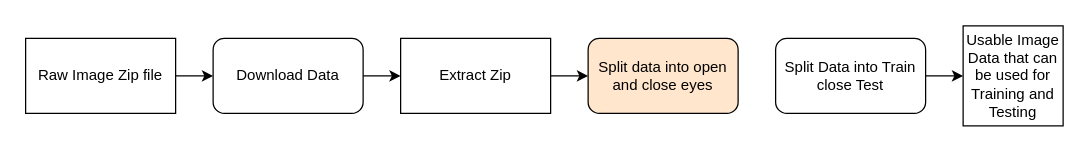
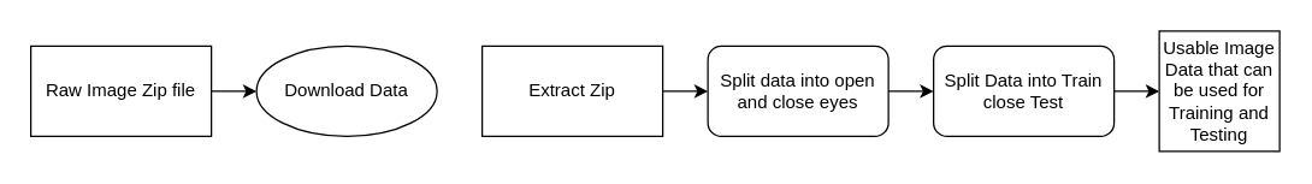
  <mxCell id="0" />
  <mxCell id="1" parent="0" />
  <mxCell id="2" value="" style="group" vertex="1" connectable="0" parent="1"><mxGeometry x="20" y="20" width="830" height="80" as="geometry" /></mxCell>
- <mxCell id="3" value="Download Data" style="rounded=1;whiteSpace=wrap;html=1;movable=1;resizable=1;rotatable=1;deletable=1;editable=1;locked=0;connectable=1;" vertex="1" parent="2"><mxGeometry x="150" y="10" width="120" height="60" as="geometry" /></mxCell>
+ <mxCell id="3" value="Download Data" style="ellipse;whiteSpace=wrap;html=1;movable=1;resizable=1;rotatable=1;deletable=1;editable=1;locked=0;connectable=1;" vertex="1" parent="2"><mxGeometry x="150" y="10" width="120" height="60" as="geometry" /></mxCell>
  <mxCell id="4" value="&lt;div&gt;Extract Zip&lt;/div&gt;" style="whiteSpace=wrap;html=1;movable=1;resizable=1;rotatable=1;deletable=1;editable=1;locked=0;connectable=1;rounded=0;" vertex="1" parent="2"><mxGeometry x="300" y="10" width="120" height="60" as="geometry" /></mxCell>
- <mxCell id="5" style="edgeStyle=orthogonalEdgeStyle;rounded=0;orthogonalLoop=1;jettySize=auto;html=1;entryX=0;entryY=0.5;entryDx=0;entryDy=0;movable=1;resizable=1;rotatable=1;deletable=1;editable=1;locked=0;connectable=1;" edge="1" parent="2" source="3" target="4"><mxGeometry relative="1" as="geometry" /></mxCell>
- <mxCell id="6" value="Split data into open and close eyes" style="rounded=1;whiteSpace=wrap;html=1;movable=1;resizable=1;rotatable=1;deletable=1;editable=1;locked=0;connectable=1;fillColor=#ffe6cc;" vertex="1" parent="2"><mxGeometry x="450" y="10" width="120" height="60" as="geometry" /></mxCell>
+ <mxCell id="6" value="Split data into open and close eyes" style="rounded=1;whiteSpace=wrap;html=1;movable=1;resizable=1;rotatable=1;deletable=1;editable=1;locked=0;connectable=1;" vertex="1" parent="2"><mxGeometry x="450" y="10" width="120" height="60" as="geometry" /></mxCell>
  <mxCell id="7" style="edgeStyle=orthogonalEdgeStyle;rounded=0;orthogonalLoop=1;jettySize=auto;html=1;movable=1;resizable=1;rotatable=1;deletable=1;editable=1;locked=0;connectable=1;" edge="1" parent="2" source="4" target="6"><mxGeometry relative="1" as="geometry" /></mxCell>
  <mxCell id="8" value="Split Data into Train close Test" style="rounded=1;whiteSpace=wrap;html=1;movable=1;resizable=1;rotatable=1;deletable=1;editable=1;locked=0;connectable=1;" vertex="1" parent="2"><mxGeometry x="600" y="10" width="120" height="60" as="geometry" /></mxCell>
+ <mxCell id="9" style="edgeStyle=orthogonalEdgeStyle;rounded=0;orthogonalLoop=1;jettySize=auto;html=1;entryX=0;entryY=0.5;entryDx=0;entryDy=0;movable=1;resizable=1;rotatable=1;deletable=1;editable=1;locked=0;connectable=1;" edge="1" parent="2" source="6" target="8"><mxGeometry relative="1" as="geometry" /></mxCell>
  <mxCell id="10" style="edgeStyle=orthogonalEdgeStyle;rounded=0;orthogonalLoop=1;jettySize=auto;html=1;entryX=0;entryY=0.5;entryDx=0;entryDy=0;movable=1;resizable=1;rotatable=1;deletable=1;editable=1;locked=0;connectable=1;" edge="1" parent="2" source="11" target="3"><mxGeometry relative="1" as="geometry" /></mxCell>
  <mxCell id="11" value="&lt;div&gt;Raw Image Zip file&lt;/div&gt;" style="rounded=0;whiteSpace=wrap;html=1;movable=1;resizable=1;rotatable=1;deletable=1;editable=1;locked=0;connectable=1;" vertex="1" parent="2"><mxGeometry y="10" width="120" height="60" as="geometry" /></mxCell>
  <mxCell id="12" value="Usable Image Data that can be used for Training and Testing" style="whiteSpace=wrap;html=1;aspect=fixed;movable=1;resizable=1;rotatable=1;deletable=1;editable=1;locked=0;connectable=1;" vertex="1" parent="2"><mxGeometry x="750" width="80" height="80" as="geometry" /></mxCell>
  <mxCell id="13" style="edgeStyle=orthogonalEdgeStyle;rounded=0;orthogonalLoop=1;jettySize=auto;html=1;entryX=0;entryY=0.5;entryDx=0;entryDy=0;movable=1;resizable=1;rotatable=1;deletable=1;editable=1;locked=0;connectable=1;" edge="1" parent="2" source="8" target="12"><mxGeometry relative="1" as="geometry" /></mxCell>
